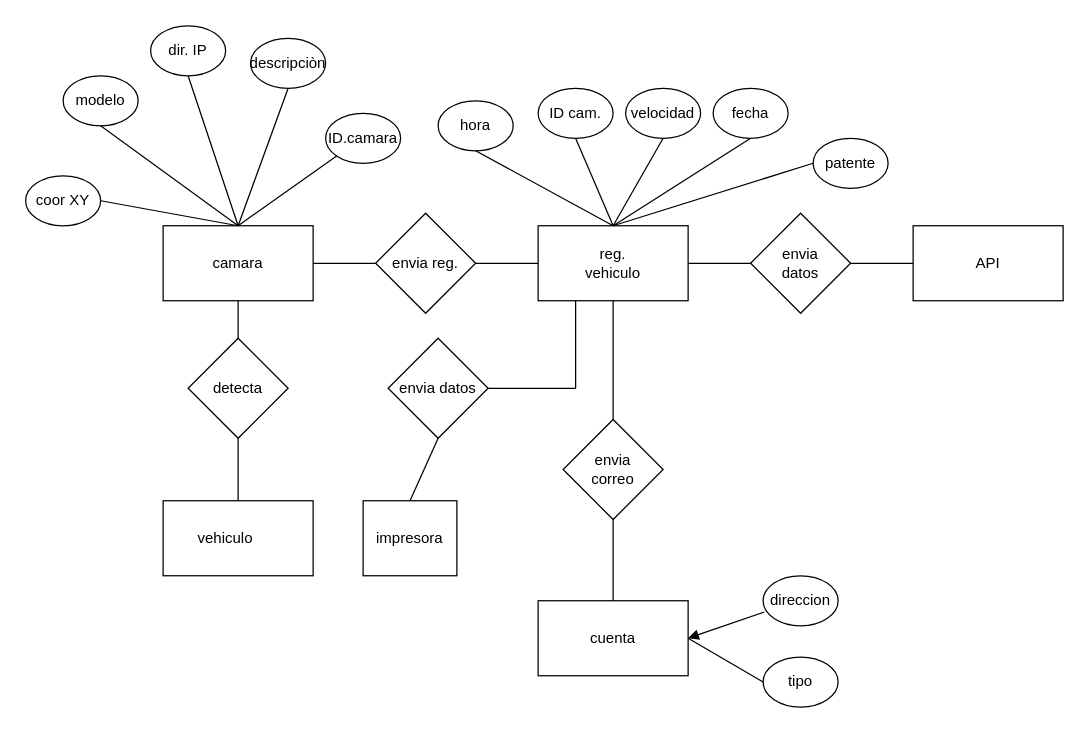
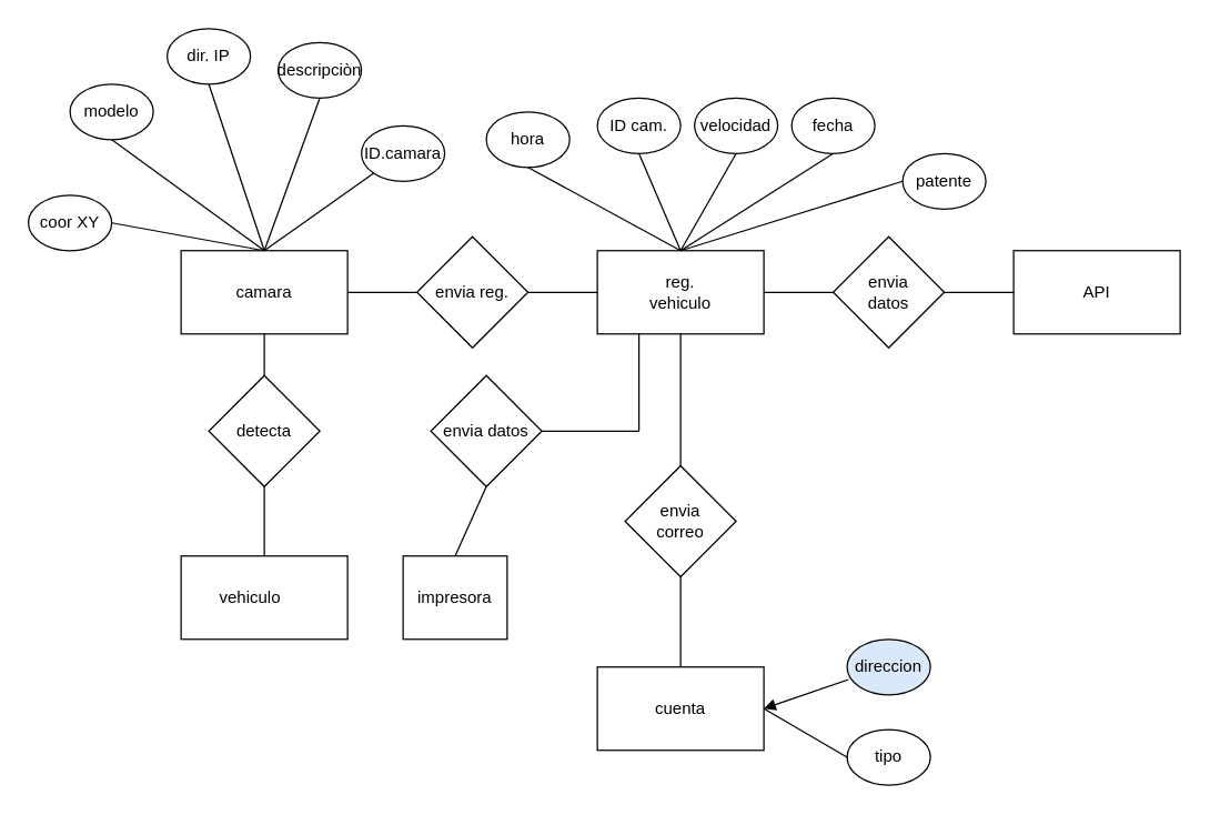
  <mxCell id="0" />
  <mxCell id="1" parent="0" />
  <mxCell id="2" value="" style="rounded=0;whiteSpace=wrap;html=1;" parent="1" vertex="1"><mxGeometry x="430" y="180" width="120" height="60" as="geometry" /></mxCell>
  <mxCell id="3" value="" style="rounded=0;whiteSpace=wrap;html=1;" parent="1" vertex="1"><mxGeometry x="130" y="180" width="120" height="60" as="geometry" /></mxCell>
  <mxCell id="4" value="" style="rounded=0;whiteSpace=wrap;html=1;" parent="1" vertex="1"><mxGeometry x="730" y="180" width="120" height="60" as="geometry" /></mxCell>
  <mxCell id="5" value="" style="rhombus;whiteSpace=wrap;html=1;" parent="1" vertex="1"><mxGeometry x="300" y="170" width="80" height="80" as="geometry" /></mxCell>
  <mxCell id="6" value="" style="rhombus;whiteSpace=wrap;html=1;" parent="1" vertex="1"><mxGeometry x="600" y="170" width="80" height="80" as="geometry" /></mxCell>
  <mxCell id="7" value="" style="rounded=0;whiteSpace=wrap;html=1;" parent="1" vertex="1"><mxGeometry x="130" y="400" width="120" height="60" as="geometry" /></mxCell>
  <mxCell id="8" value="" style="endArrow=none;html=1;rounded=0;entryX=1;entryY=0.5;entryDx=0;entryDy=0;exitX=0;exitY=0.5;exitDx=0;exitDy=0;" parent="1" source="2" target="5" edge="1"><mxGeometry width="50" height="50" relative="1" as="geometry"><mxPoint x="370" y="260" as="sourcePoint" /><mxPoint x="420" y="210" as="targetPoint" /></mxGeometry></mxCell>
  <mxCell id="9" value="" style="endArrow=none;html=1;rounded=0;entryX=1;entryY=0.5;entryDx=0;entryDy=0;exitX=0;exitY=0.5;exitDx=0;exitDy=0;" parent="1" source="5" target="3" edge="1"><mxGeometry width="50" height="50" relative="1" as="geometry"><mxPoint x="250" y="340" as="sourcePoint" /><mxPoint x="300" y="290" as="targetPoint" /></mxGeometry></mxCell>
  <mxCell id="10" value="" style="endArrow=none;html=1;rounded=0;exitX=1;exitY=0.5;exitDx=0;exitDy=0;entryX=0;entryY=0.5;entryDx=0;entryDy=0;" parent="1" source="2" target="6" edge="1"><mxGeometry width="50" height="50" relative="1" as="geometry"><mxPoint x="580" y="230" as="sourcePoint" /><mxPoint x="630" y="180" as="targetPoint" /></mxGeometry></mxCell>
  <mxCell id="11" value="" style="endArrow=none;html=1;rounded=0;entryX=0;entryY=0.5;entryDx=0;entryDy=0;exitX=1;exitY=0.5;exitDx=0;exitDy=0;" parent="1" source="6" target="4" edge="1"><mxGeometry width="50" height="50" relative="1" as="geometry"><mxPoint x="580" y="230" as="sourcePoint" /><mxPoint x="630" y="180" as="targetPoint" /></mxGeometry></mxCell>
  <mxCell id="12" value="" style="rhombus;whiteSpace=wrap;html=1;" parent="1" vertex="1"><mxGeometry x="450" y="335" width="80" height="80" as="geometry" /></mxCell>
  <mxCell id="13" value="" style="endArrow=none;html=1;rounded=0;entryX=0.5;entryY=1;entryDx=0;entryDy=0;exitX=0.5;exitY=0;exitDx=0;exitDy=0;" parent="1" source="12" target="2" edge="1"><mxGeometry width="50" height="50" relative="1" as="geometry"><mxPoint x="580" y="330" as="sourcePoint" /><mxPoint x="630" y="280" as="targetPoint" /></mxGeometry></mxCell>
  <mxCell id="14" value="" style="rhombus;whiteSpace=wrap;html=1;" parent="1" vertex="1"><mxGeometry x="150" y="270" width="80" height="80" as="geometry" /></mxCell>
  <mxCell id="15" value="" style="endArrow=none;html=1;rounded=0;entryX=0.5;entryY=1;entryDx=0;entryDy=0;exitX=0.5;exitY=0;exitDx=0;exitDy=0;" parent="1" source="14" target="3" edge="1"><mxGeometry width="50" height="50" relative="1" as="geometry"><mxPoint x="320" y="330" as="sourcePoint" /><mxPoint x="370" y="280" as="targetPoint" /></mxGeometry></mxCell>
  <mxCell id="16" value="" style="endArrow=none;html=1;rounded=0;exitX=0.5;exitY=1;exitDx=0;exitDy=0;entryX=0.5;entryY=0;entryDx=0;entryDy=0;" parent="1" source="14" target="7" edge="1"><mxGeometry width="50" height="50" relative="1" as="geometry"><mxPoint x="320" y="330" as="sourcePoint" /><mxPoint x="370" y="280" as="targetPoint" /></mxGeometry></mxCell>
  <mxCell id="17" value="" style="ellipse;whiteSpace=wrap;html=1;" parent="1" vertex="1"><mxGeometry x="50" y="60" width="60" height="40" as="geometry" /></mxCell>
  <mxCell id="18" value="" style="ellipse;whiteSpace=wrap;html=1;" parent="1" vertex="1"><mxGeometry x="20" y="140" width="60" height="40" as="geometry" /></mxCell>
  <mxCell id="19" value="" style="ellipse;whiteSpace=wrap;html=1;" parent="1" vertex="1"><mxGeometry x="120" y="20" width="60" height="40" as="geometry" /></mxCell>
  <mxCell id="20" value="" style="ellipse;whiteSpace=wrap;html=1;" parent="1" vertex="1"><mxGeometry x="200" y="30" width="60" height="40" as="geometry" /></mxCell>
  <mxCell id="21" value="" style="ellipse;whiteSpace=wrap;html=1;" parent="1" vertex="1"><mxGeometry x="260" y="90" width="60" height="40" as="geometry" /></mxCell>
  <mxCell id="22" value="" style="ellipse;whiteSpace=wrap;html=1;" parent="1" vertex="1"><mxGeometry x="430" y="70" width="60" height="40" as="geometry" /></mxCell>
  <mxCell id="23" value="" style="ellipse;whiteSpace=wrap;html=1;" parent="1" vertex="1"><mxGeometry x="500" y="70" width="60" height="40" as="geometry" /></mxCell>
  <mxCell id="24" value="" style="ellipse;whiteSpace=wrap;html=1;" parent="1" vertex="1"><mxGeometry x="570" y="70" width="60" height="40" as="geometry" /></mxCell>
  <mxCell id="25" value="" style="ellipse;whiteSpace=wrap;html=1;" parent="1" vertex="1"><mxGeometry x="350" y="80" width="60" height="40" as="geometry" /></mxCell>
  <mxCell id="26" value="" style="ellipse;whiteSpace=wrap;html=1;" parent="1" vertex="1"><mxGeometry x="650" y="110" width="60" height="40" as="geometry" /></mxCell>
  <mxCell id="27" value="" style="endArrow=none;html=1;rounded=0;exitX=0.5;exitY=1;exitDx=0;exitDy=0;entryX=0.5;entryY=0;entryDx=0;entryDy=0;" parent="1" source="25" edge="1"><mxGeometry width="50" height="50" relative="1" as="geometry"><mxPoint x="400" y="290" as="sourcePoint" /><mxPoint x="490" y="180" as="targetPoint" /></mxGeometry></mxCell>
  <mxCell id="28" value="" style="endArrow=none;html=1;rounded=0;exitX=0.5;exitY=1;exitDx=0;exitDy=0;entryX=0.5;entryY=0;entryDx=0;entryDy=0;" parent="1" source="22" edge="1"><mxGeometry width="50" height="50" relative="1" as="geometry"><mxPoint x="400" y="290" as="sourcePoint" /><mxPoint x="490" y="180" as="targetPoint" /></mxGeometry></mxCell>
  <mxCell id="29" value="" style="endArrow=none;html=1;rounded=0;entryX=0.5;entryY=1;entryDx=0;entryDy=0;" parent="1" target="23" edge="1"><mxGeometry width="50" height="50" relative="1" as="geometry"><mxPoint x="490" y="180" as="sourcePoint" /><mxPoint x="450" y="240" as="targetPoint" /></mxGeometry></mxCell>
  <mxCell id="30" value="" style="endArrow=none;html=1;rounded=0;exitX=0.5;exitY=0;exitDx=0;exitDy=0;entryX=0.5;entryY=1;entryDx=0;entryDy=0;" parent="1" target="24" edge="1"><mxGeometry width="50" height="50" relative="1" as="geometry"><mxPoint x="490" y="180" as="sourcePoint" /><mxPoint x="450" y="240" as="targetPoint" /></mxGeometry></mxCell>
  <mxCell id="31" value="" style="endArrow=none;html=1;rounded=0;entryX=0;entryY=0.5;entryDx=0;entryDy=0;exitX=0.5;exitY=0;exitDx=0;exitDy=0;" parent="1" target="26" edge="1"><mxGeometry width="50" height="50" relative="1" as="geometry"><mxPoint x="490" y="180" as="sourcePoint" /><mxPoint x="450" y="240" as="targetPoint" /></mxGeometry></mxCell>
  <mxCell id="32" value="" style="endArrow=none;html=1;rounded=0;entryX=1;entryY=0.5;entryDx=0;entryDy=0;exitX=0.5;exitY=0;exitDx=0;exitDy=0;" parent="1" source="3" target="18" edge="1"><mxGeometry width="50" height="50" relative="1" as="geometry"><mxPoint x="220" y="130" as="sourcePoint" /><mxPoint x="270" y="80" as="targetPoint" /></mxGeometry></mxCell>
  <mxCell id="33" value="" style="endArrow=none;html=1;rounded=0;exitX=0.5;exitY=1;exitDx=0;exitDy=0;entryX=0.5;entryY=0;entryDx=0;entryDy=0;" parent="1" source="17" target="3" edge="1"><mxGeometry width="50" height="50" relative="1" as="geometry"><mxPoint x="220" y="130" as="sourcePoint" /><mxPoint x="270" y="80" as="targetPoint" /></mxGeometry></mxCell>
  <mxCell id="34" value="" style="endArrow=none;html=1;rounded=0;entryX=0.5;entryY=1;entryDx=0;entryDy=0;exitX=0.5;exitY=0;exitDx=0;exitDy=0;" parent="1" source="3" target="19" edge="1"><mxGeometry width="50" height="50" relative="1" as="geometry"><mxPoint x="220" y="130" as="sourcePoint" /><mxPoint x="270" y="80" as="targetPoint" /></mxGeometry></mxCell>
  <mxCell id="35" value="" style="endArrow=none;html=1;rounded=0;entryX=0.5;entryY=1;entryDx=0;entryDy=0;exitX=0.5;exitY=0;exitDx=0;exitDy=0;" parent="1" source="3" target="20" edge="1"><mxGeometry width="50" height="50" relative="1" as="geometry"><mxPoint x="220" y="130" as="sourcePoint" /><mxPoint x="270" y="80" as="targetPoint" /></mxGeometry></mxCell>
  <mxCell id="36" value="" style="endArrow=none;html=1;rounded=0;entryX=0;entryY=1;entryDx=0;entryDy=0;exitX=0.5;exitY=0;exitDx=0;exitDy=0;" parent="1" source="3" target="21" edge="1"><mxGeometry width="50" height="50" relative="1" as="geometry"><mxPoint x="220" y="130" as="sourcePoint" /><mxPoint x="270" y="80" as="targetPoint" /></mxGeometry></mxCell>
  <mxCell id="37" value="camara" style="text;html=1;align=center;verticalAlign=middle;whiteSpace=wrap;rounded=0;" parent="1" vertex="1"><mxGeometry x="160" y="195" width="60" height="30" as="geometry" /></mxCell>
  <mxCell id="38" value="reg. vehiculo" style="text;html=1;align=center;verticalAlign=middle;whiteSpace=wrap;rounded=0;" parent="1" vertex="1"><mxGeometry x="460" y="195" width="60" height="30" as="geometry" /></mxCell>
  <mxCell id="39" value="API" style="text;html=1;align=center;verticalAlign=middle;whiteSpace=wrap;rounded=0;" parent="1" vertex="1"><mxGeometry x="760" y="195" width="60" height="30" as="geometry" /></mxCell>
  <mxCell id="40" value="vehiculo" style="text;html=1;align=center;verticalAlign=middle;whiteSpace=wrap;rounded=0;" parent="1" vertex="1"><mxGeometry x="150" y="415" width="60" height="30" as="geometry" /></mxCell>
  <mxCell id="41" value="coor XY" style="text;html=1;align=center;verticalAlign=middle;whiteSpace=wrap;rounded=0;" parent="1" vertex="1"><mxGeometry x="20" y="145" width="60" height="30" as="geometry" /></mxCell>
  <mxCell id="42" value="modelo" style="text;html=1;align=center;verticalAlign=middle;whiteSpace=wrap;rounded=0;" parent="1" vertex="1"><mxGeometry x="50" y="65" width="60" height="30" as="geometry" /></mxCell>
  <mxCell id="43" value="dir. IP" style="text;html=1;align=center;verticalAlign=middle;whiteSpace=wrap;rounded=0;" parent="1" vertex="1"><mxGeometry x="120" y="25" width="60" height="30" as="geometry" /></mxCell>
  <mxCell id="44" value="descripciòn" style="text;html=1;align=center;verticalAlign=middle;whiteSpace=wrap;rounded=0;" parent="1" vertex="1"><mxGeometry x="200" y="35" width="60" height="30" as="geometry" /></mxCell>
  <mxCell id="45" value="ID.camara" style="text;html=1;align=center;verticalAlign=middle;whiteSpace=wrap;rounded=0;" parent="1" vertex="1"><mxGeometry x="260" y="95" width="60" height="30" as="geometry" /></mxCell>
  <mxCell id="46" value="hora" style="text;html=1;align=center;verticalAlign=middle;whiteSpace=wrap;rounded=0;" parent="1" vertex="1"><mxGeometry x="350" y="85" width="60" height="30" as="geometry" /></mxCell>
  <mxCell id="47" value="ID cam." style="text;html=1;align=center;verticalAlign=middle;whiteSpace=wrap;rounded=0;" parent="1" vertex="1"><mxGeometry x="430" y="75" width="60" height="30" as="geometry" /></mxCell>
  <mxCell id="48" value="velocidad" style="text;html=1;align=center;verticalAlign=middle;whiteSpace=wrap;rounded=0;" parent="1" vertex="1"><mxGeometry x="500" y="75" width="60" height="30" as="geometry" /></mxCell>
  <mxCell id="49" value="fecha" style="text;html=1;align=center;verticalAlign=middle;whiteSpace=wrap;rounded=0;" parent="1" vertex="1"><mxGeometry x="570" y="75" width="60" height="30" as="geometry" /></mxCell>
  <mxCell id="50" value="patente" style="text;html=1;align=center;verticalAlign=middle;whiteSpace=wrap;rounded=0;" parent="1" vertex="1"><mxGeometry x="650" y="115" width="60" height="30" as="geometry" /></mxCell>
  <mxCell id="51" value="detecta" style="text;html=1;align=center;verticalAlign=middle;whiteSpace=wrap;rounded=0;" parent="1" vertex="1"><mxGeometry x="160" y="295" width="60" height="30" as="geometry" /></mxCell>
  <mxCell id="52" value="envia reg." style="text;html=1;align=center;verticalAlign=middle;whiteSpace=wrap;rounded=0;" parent="1" vertex="1"><mxGeometry x="310" y="195" width="60" height="30" as="geometry" /></mxCell>
  <mxCell id="53" value="envia datos" style="text;html=1;align=center;verticalAlign=middle;whiteSpace=wrap;rounded=0;" parent="1" vertex="1"><mxGeometry x="610" y="195" width="60" height="30" as="geometry" /></mxCell>
  <mxCell id="54" value="envia correo" style="text;html=1;align=center;verticalAlign=middle;whiteSpace=wrap;rounded=0;" parent="1" vertex="1"><mxGeometry x="460" y="360" width="60" height="30" as="geometry" /></mxCell>
  <mxCell id="55" value="cuenta" style="rounded=0;whiteSpace=wrap;html=1;" vertex="1" parent="1"><mxGeometry x="430" y="480" width="120" height="60" as="geometry" /></mxCell>
  <mxCell id="56" value="" style="endArrow=none;html=1;rounded=0;entryX=0.5;entryY=1;entryDx=0;entryDy=0;exitX=0.5;exitY=0;exitDx=0;exitDy=0;" edge="1" parent="1" source="55" target="12"><mxGeometry width="50" height="50" relative="1" as="geometry"><mxPoint x="350" y="480" as="sourcePoint" /><mxPoint x="400" y="430" as="targetPoint" /></mxGeometry></mxCell>
- <mxCell id="57" value="direccion" style="ellipse;whiteSpace=wrap;html=1;" vertex="1" parent="1"><mxGeometry x="610" y="460" width="60" height="40" as="geometry" /></mxCell>
+ <mxCell id="57" value="direccion" style="ellipse;whiteSpace=wrap;html=1;fillColor=#dae8fc;" vertex="1" parent="1"><mxGeometry x="610" y="460" width="60" height="40" as="geometry" /></mxCell>
  <mxCell id="58" value="tipo" style="ellipse;whiteSpace=wrap;html=1;" vertex="1" parent="1"><mxGeometry x="610" y="525" width="60" height="40" as="geometry" /></mxCell>
  <mxCell id="59" value="" style="endArrow=block;html=1;rounded=0;entryX=1;entryY=0.5;entryDx=0;entryDy=0;exitX=0.017;exitY=0.725;exitDx=0;exitDy=0;exitPerimeter=0;" edge="1" parent="1" source="57" target="55"><mxGeometry width="50" height="50" relative="1" as="geometry"><mxPoint x="440" y="570" as="sourcePoint" /><mxPoint x="490" y="520" as="targetPoint" /></mxGeometry></mxCell>
  <mxCell id="60" value="" style="endArrow=none;html=1;rounded=0;entryX=1;entryY=0.5;entryDx=0;entryDy=0;exitX=0;exitY=0.5;exitDx=0;exitDy=0;" edge="1" parent="1" source="58" target="55"><mxGeometry width="50" height="50" relative="1" as="geometry"><mxPoint x="440" y="570" as="sourcePoint" /><mxPoint x="490" y="520" as="targetPoint" /></mxGeometry></mxCell>
  <mxCell id="61" value="impresora" style="rounded=0;whiteSpace=wrap;html=1;" vertex="1" parent="1"><mxGeometry x="290" y="400" width="75" height="60" as="geometry" /></mxCell>
  <mxCell id="62" value="envia datos" style="rhombus;whiteSpace=wrap;html=1;" vertex="1" parent="1"><mxGeometry x="310" y="270" width="80" height="80" as="geometry" /></mxCell>
  <mxCell id="63" value="" style="endArrow=none;html=1;rounded=0;exitX=1;exitY=0.5;exitDx=0;exitDy=0;" edge="1" parent="1" source="62"><mxGeometry width="50" height="50" relative="1" as="geometry"><mxPoint x="440" y="370" as="sourcePoint" /><mxPoint x="460" y="310" as="targetPoint" /></mxGeometry></mxCell>
  <mxCell id="64" value="" style="endArrow=none;html=1;rounded=0;entryX=0.25;entryY=1;entryDx=0;entryDy=0;" edge="1" parent="1" target="2"><mxGeometry width="50" height="50" relative="1" as="geometry"><mxPoint x="460" y="310" as="sourcePoint" /><mxPoint x="490" y="320" as="targetPoint" /></mxGeometry></mxCell>
  <mxCell id="65" value="" style="endArrow=none;html=1;rounded=0;exitX=0.5;exitY=1;exitDx=0;exitDy=0;entryX=0.5;entryY=0;entryDx=0;entryDy=0;" edge="1" parent="1" source="62" target="61"><mxGeometry width="50" height="50" relative="1" as="geometry"><mxPoint x="440" y="370" as="sourcePoint" /><mxPoint x="490" y="320" as="targetPoint" /></mxGeometry></mxCell>
